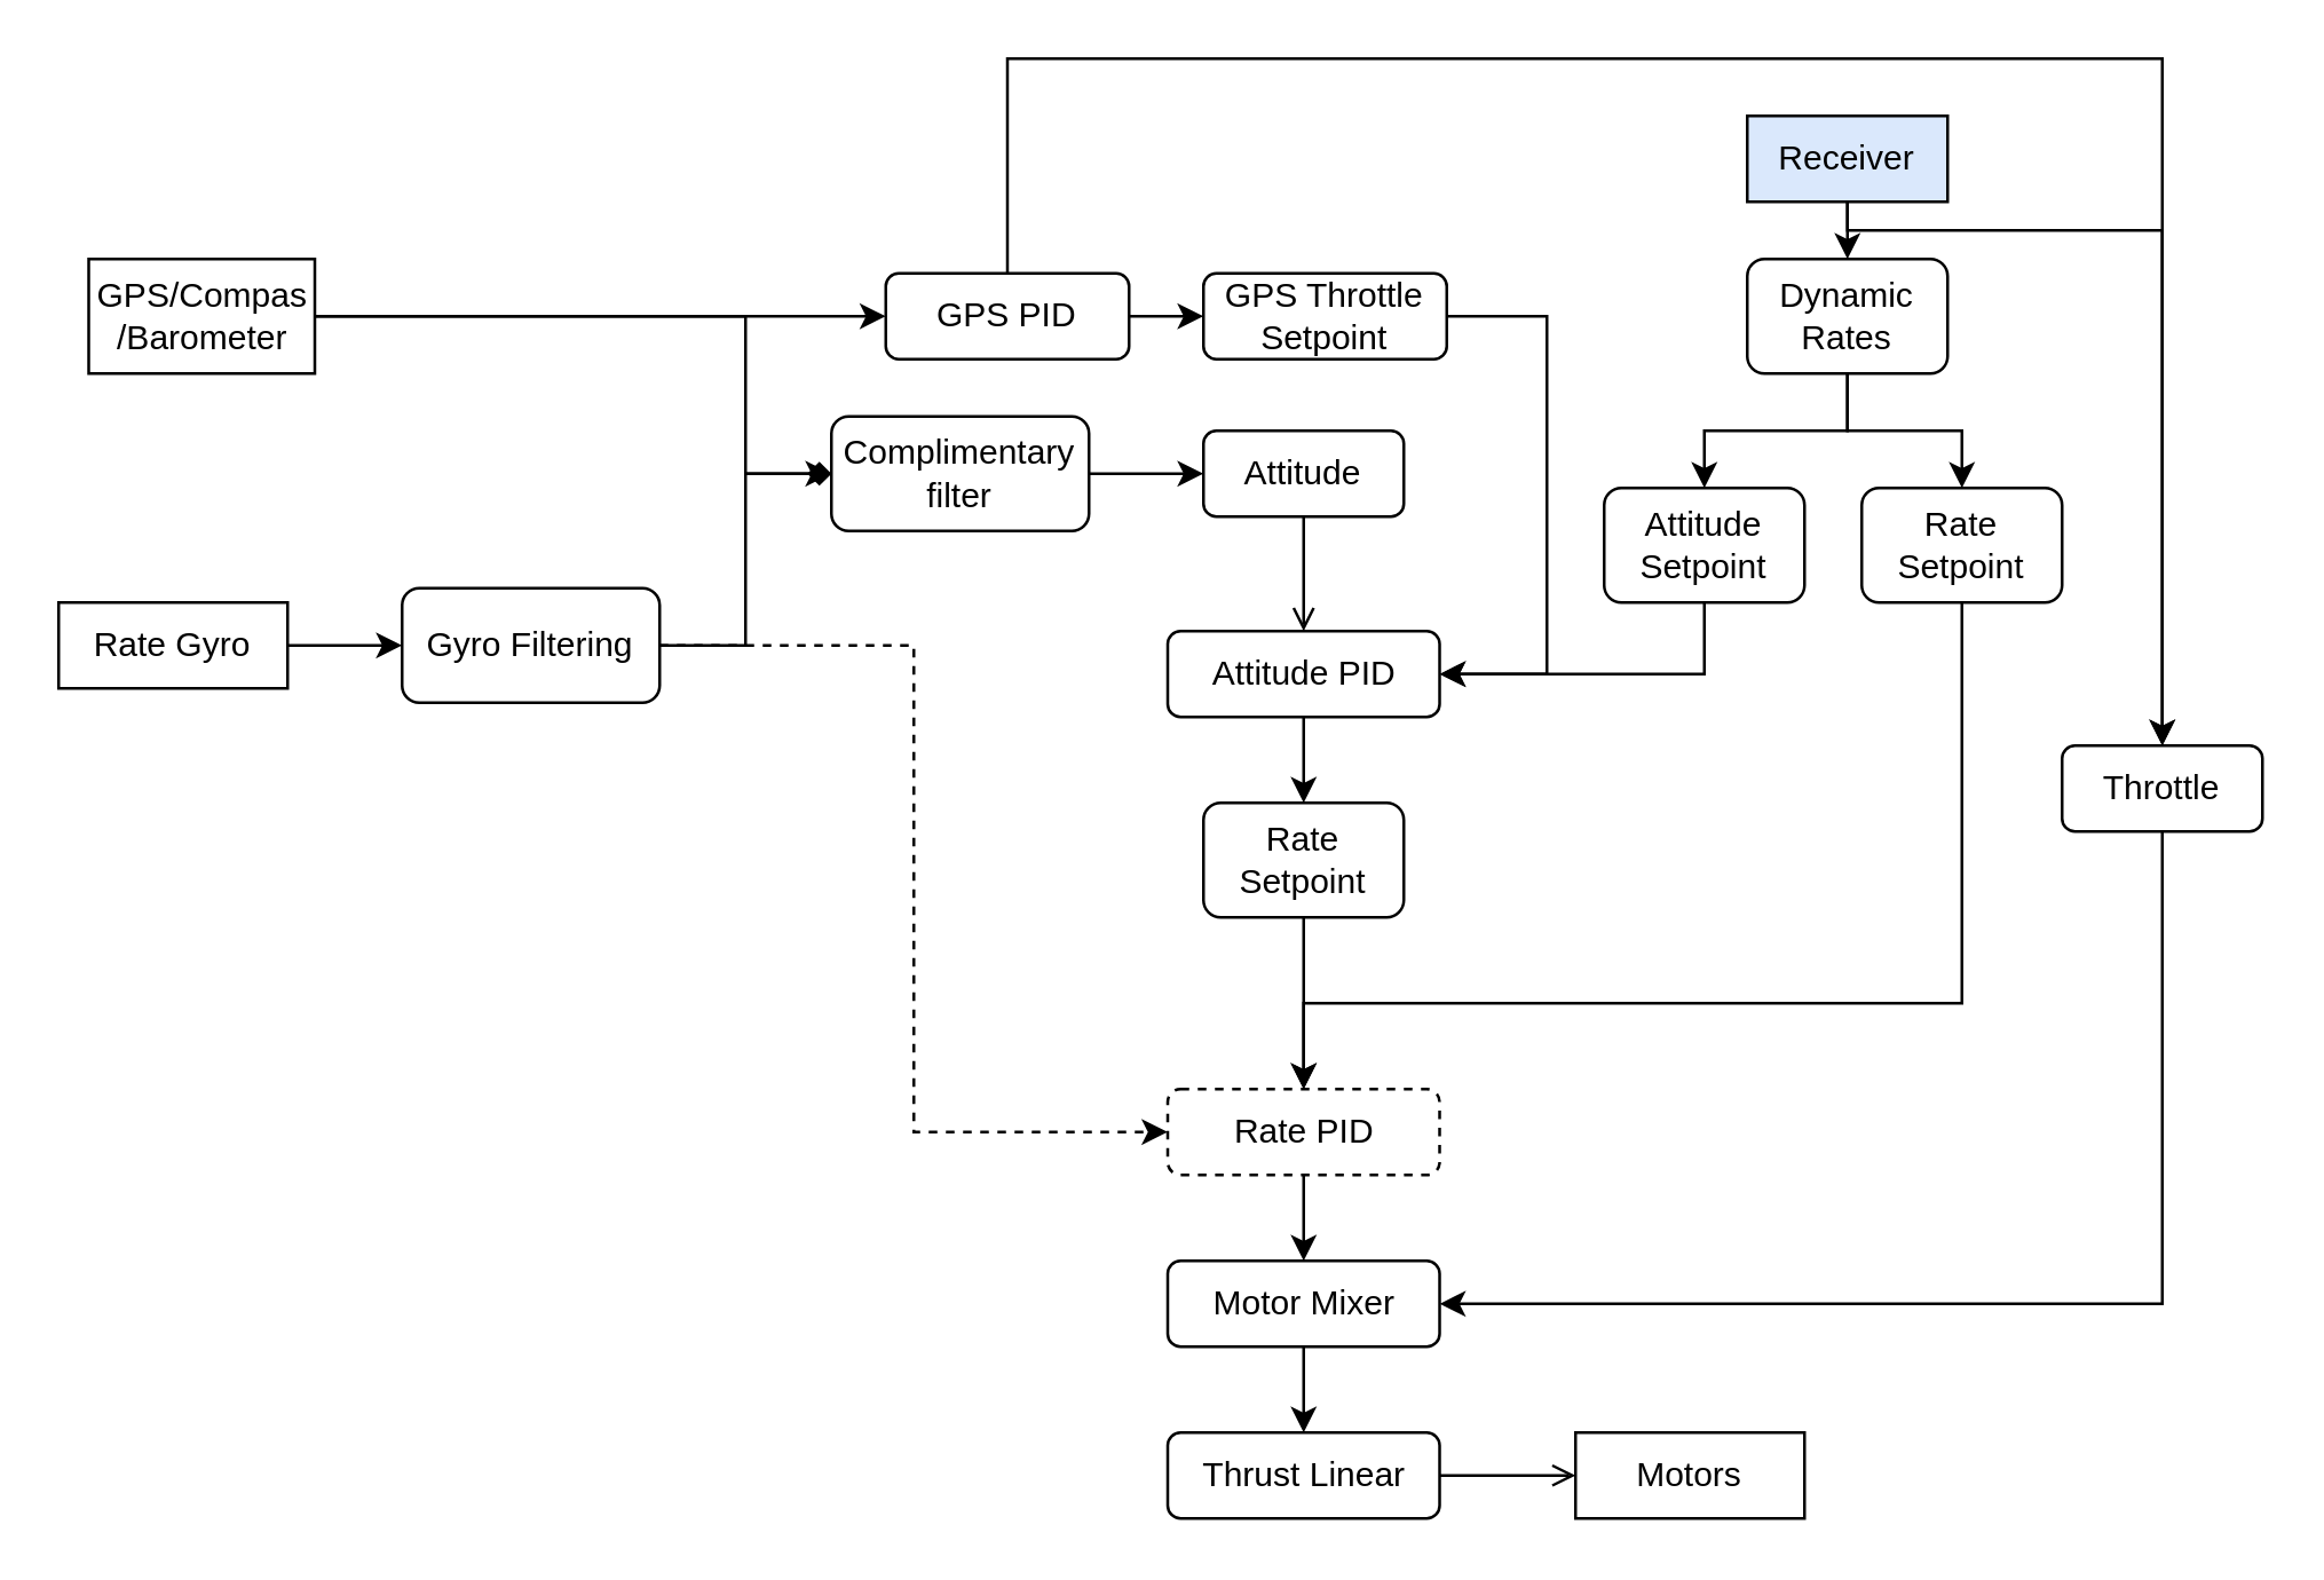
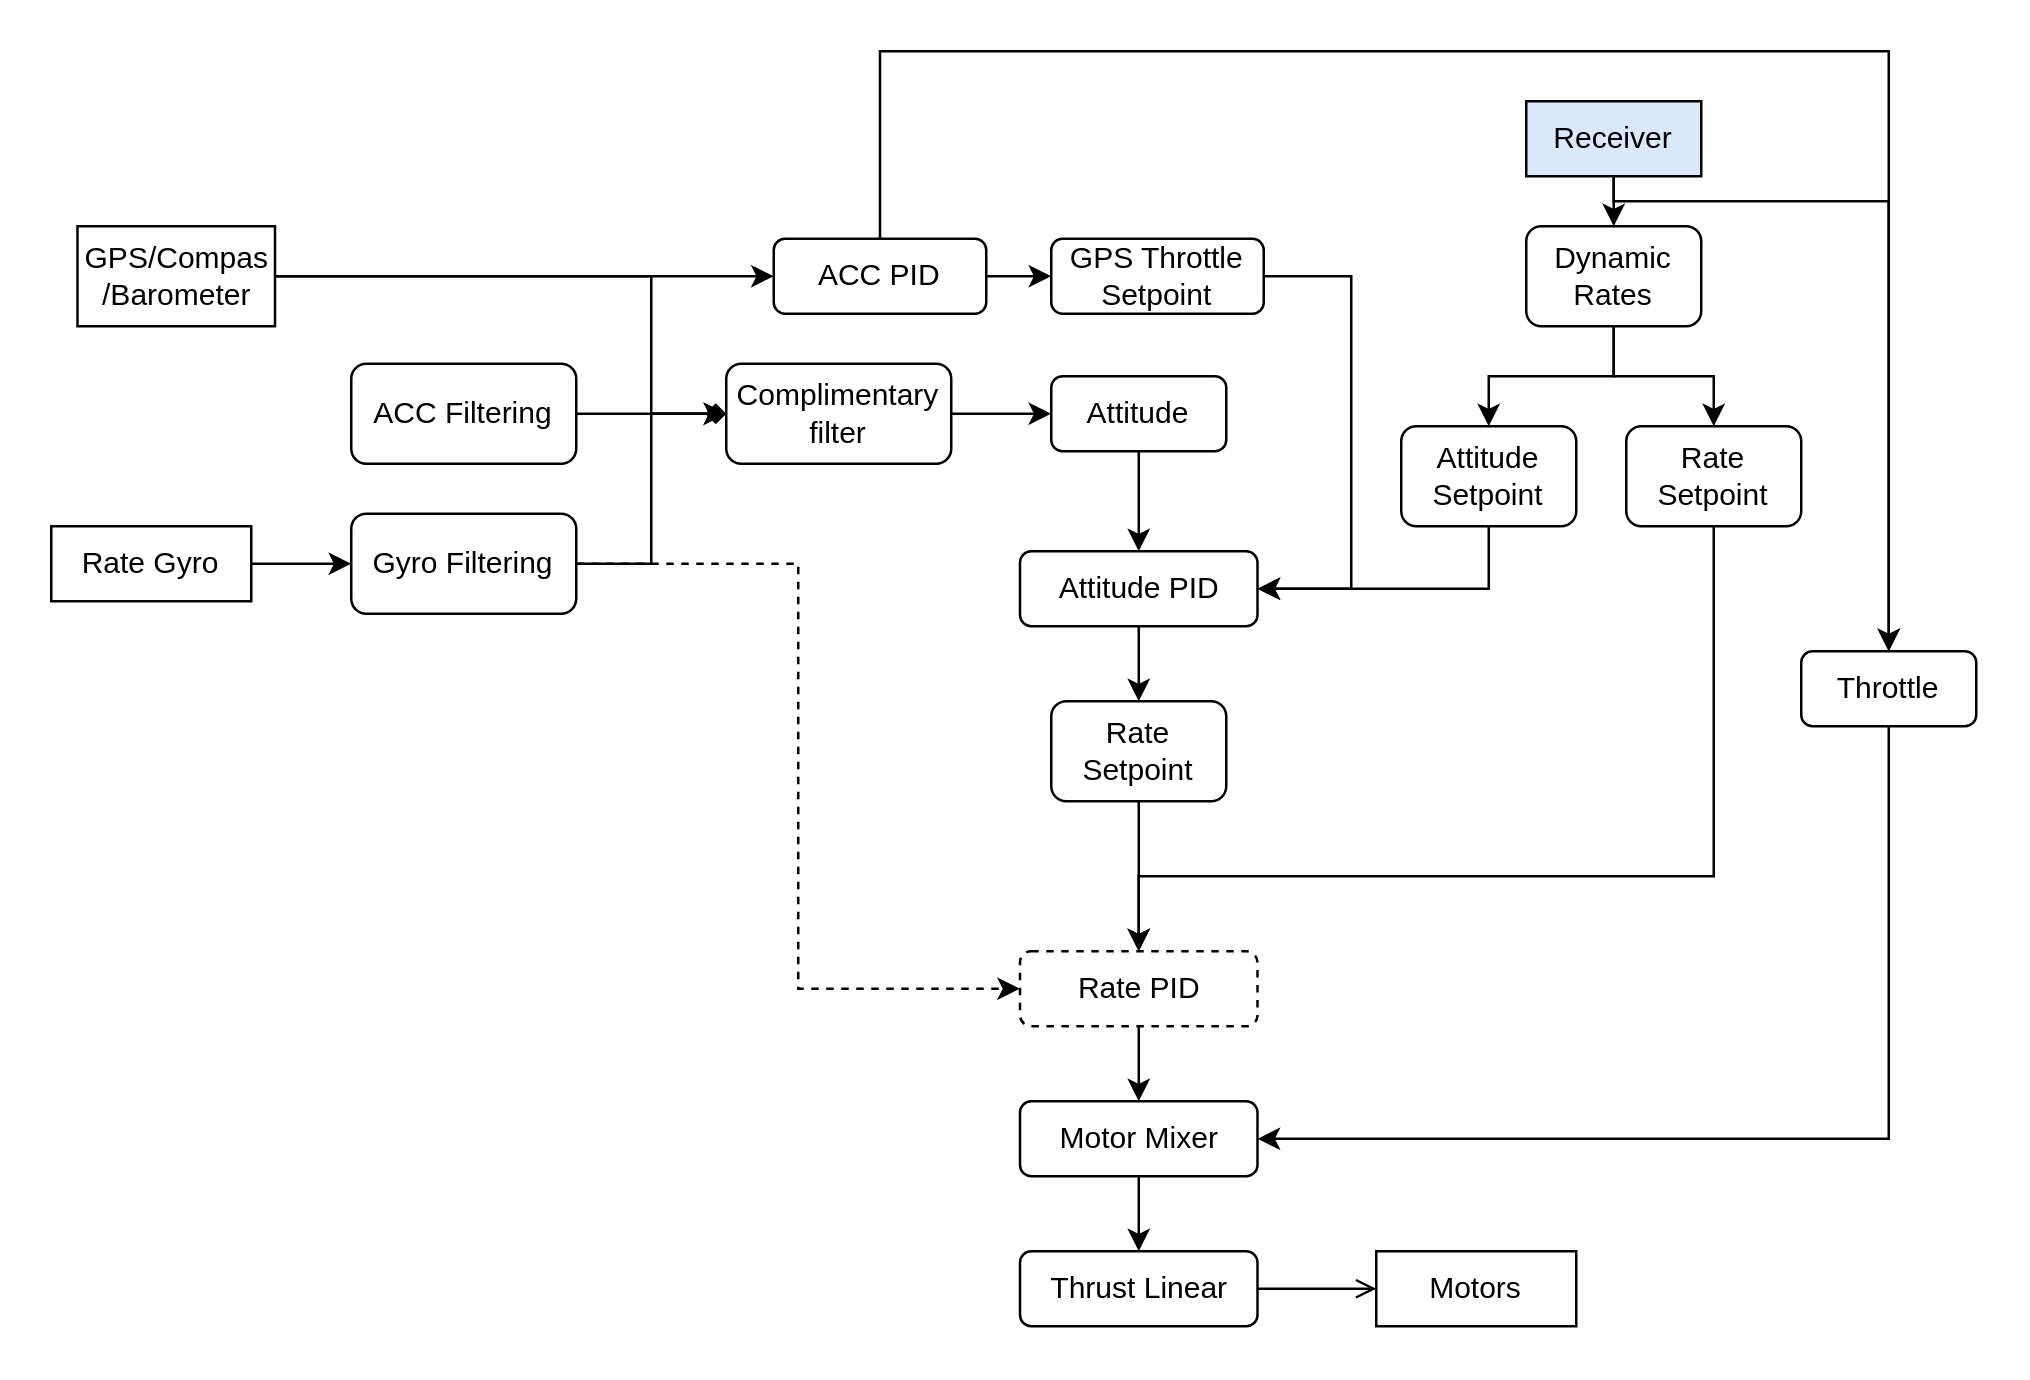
  <mxCell id="0" />
  <mxCell id="1" parent="0" />
  <mxCell id="2" style="edgeStyle=orthogonalEdgeStyle;rounded=0;orthogonalLoop=1;jettySize=auto;html=1;exitX=0.5;exitY=1;exitDx=0;exitDy=0;entryX=0.5;entryY=0;entryDx=0;entryDy=0;" edge="1" parent="1" source="4" target="25"><mxGeometry relative="1" as="geometry" /></mxCell>
  <mxCell id="3" style="edgeStyle=orthogonalEdgeStyle;rounded=0;orthogonalLoop=1;jettySize=auto;html=1;exitX=0.5;exitY=1;exitDx=0;exitDy=0;entryX=0.5;entryY=0;entryDx=0;entryDy=0;" edge="1" parent="1" source="4" target="42"><mxGeometry relative="1" as="geometry"><Array as="points"><mxPoint x="645" y="80" /><mxPoint x="755" y="80" /></Array></mxGeometry></mxCell>
  <mxCell id="4" value="Receiver" style="rounded=0;whiteSpace=wrap;html=1;fillColor=#dae8fc;" vertex="1" parent="1"><mxGeometry x="610" y="40" width="70" height="30" as="geometry" /></mxCell>
  <mxCell id="5" value="Rate Gyro" style="rounded=0;whiteSpace=wrap;html=1;" vertex="1" parent="1"><mxGeometry x="20" y="210" width="80" height="30" as="geometry" /></mxCell>
  <mxCell id="6" style="edgeStyle=orthogonalEdgeStyle;rounded=0;orthogonalLoop=1;jettySize=auto;html=1;exitX=1;exitY=0.5;exitDx=0;exitDy=0;entryX=0;entryY=0.5;entryDx=0;entryDy=0;endArrow=diamond;" edge="1" parent="1" source="8" target="16"><mxGeometry relative="1" as="geometry"><Array as="points"><mxPoint x="260" y="110" /><mxPoint x="260" y="165" /></Array></mxGeometry></mxCell>
  <mxCell id="7" style="edgeStyle=orthogonalEdgeStyle;rounded=0;orthogonalLoop=1;jettySize=auto;html=1;exitX=1;exitY=0.5;exitDx=0;exitDy=0;entryX=0;entryY=0.5;entryDx=0;entryDy=0;" edge="1" parent="1" source="8" target="28"><mxGeometry relative="1" as="geometry" /></mxCell>
  <mxCell id="8" value="GPS/Compas&lt;br&gt;/Barometer" style="rounded=0;whiteSpace=wrap;html=1;" vertex="1" parent="1"><mxGeometry x="30.5" y="90" width="79" height="40" as="geometry" /></mxCell>
  <mxCell id="9" value="" style="endArrow=classic;html=1;exitX=1;exitY=0.5;exitDx=0;exitDy=0;" edge="1" parent="1" source="5"><mxGeometry width="50" height="50" relative="1" as="geometry"><mxPoint x="140" y="250" as="sourcePoint" /><mxPoint x="140" y="225" as="targetPoint" /></mxGeometry></mxCell>
  <mxCell id="10" style="edgeStyle=orthogonalEdgeStyle;rounded=0;orthogonalLoop=1;jettySize=auto;html=1;exitX=1;exitY=0.5;exitDx=0;exitDy=0;entryX=0;entryY=0.5;entryDx=0;entryDy=0;" edge="1" parent="1" source="12" target="16"><mxGeometry relative="1" as="geometry"><mxPoint x="260" y="130" as="targetPoint" /><Array as="points"><mxPoint x="260" y="225" /><mxPoint x="260" y="165" /></Array></mxGeometry></mxCell>
  <mxCell id="11" style="edgeStyle=orthogonalEdgeStyle;rounded=0;orthogonalLoop=1;jettySize=auto;html=1;exitX=1;exitY=0.5;exitDx=0;exitDy=0;entryX=0;entryY=0.5;entryDx=0;entryDy=0;dashed=1;" edge="1" parent="1" source="12" target="36"><mxGeometry relative="1" as="geometry"><mxPoint x="290" y="225" as="targetPoint" /></mxGeometry></mxCell>
  <mxCell id="12" value="Gyro Filtering" style="rounded=1;whiteSpace=wrap;html=1;" vertex="1" parent="1"><mxGeometry x="140" y="205" width="90" height="40" as="geometry" /></mxCell>
+ <mxCell id="13" style="edgeStyle=orthogonalEdgeStyle;rounded=0;orthogonalLoop=1;jettySize=auto;html=1;exitX=1;exitY=0.5;exitDx=0;exitDy=0;entryX=0;entryY=0.5;entryDx=0;entryDy=0;" edge="1" parent="1" source="14" target="16"><mxGeometry relative="1" as="geometry" /></mxCell>
+ <mxCell id="14" value="ACC Filtering" style="rounded=1;whiteSpace=wrap;html=1;" vertex="1" parent="1"><mxGeometry x="140" y="145" width="90" height="40" as="geometry" /></mxCell>
  <mxCell id="15" style="edgeStyle=orthogonalEdgeStyle;rounded=0;orthogonalLoop=1;jettySize=auto;html=1;exitX=1;exitY=0.5;exitDx=0;exitDy=0;" edge="1" parent="1" source="16"><mxGeometry relative="1" as="geometry"><mxPoint x="420" y="165" as="targetPoint" /></mxGeometry></mxCell>
  <mxCell id="16" value="Complimentary filter" style="rounded=1;whiteSpace=wrap;html=1;" vertex="1" parent="1"><mxGeometry x="290" y="145" width="90" height="40" as="geometry" /></mxCell>
- <mxCell id="17" style="edgeStyle=orthogonalEdgeStyle;rounded=0;orthogonalLoop=1;jettySize=auto;html=1;exitX=0.5;exitY=1;exitDx=0;exitDy=0;entryX=0.5;entryY=0;entryDx=0;entryDy=0;endArrow=open;" edge="1" parent="1" source="18" target="32"><mxGeometry relative="1" as="geometry"><mxPoint x="455" y="210" as="targetPoint" /></mxGeometry></mxCell>
+ <mxCell id="17" style="edgeStyle=orthogonalEdgeStyle;rounded=0;orthogonalLoop=1;jettySize=auto;html=1;exitX=0.5;exitY=1;exitDx=0;exitDy=0;entryX=0.5;entryY=0;entryDx=0;entryDy=0;" edge="1" parent="1" source="18" target="32"><mxGeometry relative="1" as="geometry"><mxPoint x="455" y="210" as="targetPoint" /></mxGeometry></mxCell>
  <mxCell id="18" value="Attitude" style="rounded=1;whiteSpace=wrap;html=1;" vertex="1" parent="1"><mxGeometry x="420" y="150" width="70" height="30" as="geometry" /></mxCell>
  <mxCell id="19" style="edgeStyle=orthogonalEdgeStyle;rounded=0;orthogonalLoop=1;jettySize=auto;html=1;exitX=0.5;exitY=1;exitDx=0;exitDy=0;entryX=1;entryY=0.5;entryDx=0;entryDy=0;" edge="1" parent="1" source="20" target="32"><mxGeometry relative="1" as="geometry" /></mxCell>
  <mxCell id="20" value="Attitude Setpoint" style="rounded=1;whiteSpace=wrap;html=1;" vertex="1" parent="1"><mxGeometry x="560" y="170" width="70" height="40" as="geometry" /></mxCell>
  <mxCell id="21" style="edgeStyle=orthogonalEdgeStyle;rounded=0;orthogonalLoop=1;jettySize=auto;html=1;exitX=0.5;exitY=1;exitDx=0;exitDy=0;" edge="1" parent="1" source="22" target="36"><mxGeometry relative="1" as="geometry"><Array as="points"><mxPoint x="685" y="350" /><mxPoint x="455" y="350" /></Array></mxGeometry></mxCell>
  <mxCell id="22" value="Rate Setpoint" style="rounded=1;whiteSpace=wrap;html=1;" vertex="1" parent="1"><mxGeometry x="650" y="170" width="70" height="40" as="geometry" /></mxCell>
  <mxCell id="23" style="edgeStyle=orthogonalEdgeStyle;rounded=0;orthogonalLoop=1;jettySize=auto;html=1;exitX=0.5;exitY=1;exitDx=0;exitDy=0;entryX=0.5;entryY=0;entryDx=0;entryDy=0;" edge="1" parent="1" source="25" target="20"><mxGeometry relative="1" as="geometry" /></mxCell>
  <mxCell id="24" style="edgeStyle=orthogonalEdgeStyle;rounded=0;orthogonalLoop=1;jettySize=auto;html=1;exitX=0.5;exitY=1;exitDx=0;exitDy=0;entryX=0.5;entryY=0;entryDx=0;entryDy=0;" edge="1" parent="1" source="25" target="22"><mxGeometry relative="1" as="geometry" /></mxCell>
  <mxCell id="25" value="Dynamic Rates" style="rounded=1;whiteSpace=wrap;html=1;" vertex="1" parent="1"><mxGeometry x="610" y="90" width="70" height="40" as="geometry" /></mxCell>
  <mxCell id="26" style="edgeStyle=orthogonalEdgeStyle;rounded=0;orthogonalLoop=1;jettySize=auto;html=1;exitX=1;exitY=0.5;exitDx=0;exitDy=0;" edge="1" parent="1" source="28"><mxGeometry relative="1" as="geometry"><mxPoint x="420" y="110" as="targetPoint" /></mxGeometry></mxCell>
  <mxCell id="27" style="edgeStyle=orthogonalEdgeStyle;rounded=0;orthogonalLoop=1;jettySize=auto;html=1;exitX=0.5;exitY=0;exitDx=0;exitDy=0;entryX=0.5;entryY=0;entryDx=0;entryDy=0;" edge="1" parent="1" source="28" target="42"><mxGeometry relative="1" as="geometry"><Array as="points"><mxPoint x="352" y="20" /><mxPoint x="755" y="20" /></Array></mxGeometry></mxCell>
- <mxCell id="28" value="GPS PID" style="rounded=1;whiteSpace=wrap;html=1;" vertex="1" parent="1"><mxGeometry x="309" y="95" width="85" height="30" as="geometry" /></mxCell>
+ <mxCell id="28" value="ACC PID" style="rounded=1;whiteSpace=wrap;html=1;" vertex="1" parent="1"><mxGeometry x="309" y="95" width="85" height="30" as="geometry" /></mxCell>
  <mxCell id="29" style="edgeStyle=orthogonalEdgeStyle;rounded=0;orthogonalLoop=1;jettySize=auto;html=1;exitX=1;exitY=0.5;exitDx=0;exitDy=0;entryX=1;entryY=0.5;entryDx=0;entryDy=0;" edge="1" parent="1" source="30" target="32"><mxGeometry relative="1" as="geometry"><Array as="points"><mxPoint x="540" y="110" /><mxPoint x="540" y="235" /></Array></mxGeometry></mxCell>
  <mxCell id="30" value="GPS Throttle Setpoint" style="rounded=1;whiteSpace=wrap;html=1;" vertex="1" parent="1"><mxGeometry x="420" y="95" width="85" height="30" as="geometry" /></mxCell>
  <mxCell id="31" style="edgeStyle=orthogonalEdgeStyle;rounded=0;orthogonalLoop=1;jettySize=auto;html=1;exitX=0.5;exitY=1;exitDx=0;exitDy=0;" edge="1" parent="1" source="32"><mxGeometry relative="1" as="geometry"><mxPoint x="455" y="280" as="targetPoint" /></mxGeometry></mxCell>
  <mxCell id="32" value="Attitude PID" style="rounded=1;whiteSpace=wrap;html=1;" vertex="1" parent="1"><mxGeometry x="407.5" y="220" width="95" height="30" as="geometry" /></mxCell>
  <mxCell id="33" style="edgeStyle=orthogonalEdgeStyle;rounded=0;orthogonalLoop=1;jettySize=auto;html=1;exitX=0.5;exitY=1;exitDx=0;exitDy=0;entryX=0.5;entryY=0;entryDx=0;entryDy=0;" edge="1" parent="1" source="34" target="36"><mxGeometry relative="1" as="geometry" /></mxCell>
  <mxCell id="34" value="Rate Setpoint" style="rounded=1;whiteSpace=wrap;html=1;" vertex="1" parent="1"><mxGeometry x="420" y="280" width="70" height="40" as="geometry" /></mxCell>
  <mxCell id="35" style="edgeStyle=orthogonalEdgeStyle;rounded=0;orthogonalLoop=1;jettySize=auto;html=1;exitX=0.5;exitY=1;exitDx=0;exitDy=0;" edge="1" parent="1" source="36"><mxGeometry relative="1" as="geometry"><mxPoint x="455" y="440" as="targetPoint" /></mxGeometry></mxCell>
  <mxCell id="36" value="Rate PID" style="rounded=1;whiteSpace=wrap;html=1;dashed=1;" vertex="1" parent="1"><mxGeometry x="407.5" y="380" width="95" height="30" as="geometry" /></mxCell>
  <mxCell id="37" style="edgeStyle=orthogonalEdgeStyle;rounded=0;orthogonalLoop=1;jettySize=auto;html=1;exitX=0.5;exitY=1;exitDx=0;exitDy=0;entryX=0.5;entryY=0;entryDx=0;entryDy=0;" edge="1" parent="1" source="38" target="40"><mxGeometry relative="1" as="geometry" /></mxCell>
  <mxCell id="38" value="Motor Mixer" style="rounded=1;whiteSpace=wrap;html=1;" vertex="1" parent="1"><mxGeometry x="407.5" y="440" width="95" height="30" as="geometry" /></mxCell>
  <mxCell id="39" style="edgeStyle=orthogonalEdgeStyle;rounded=0;orthogonalLoop=1;jettySize=auto;html=1;exitX=1;exitY=0.5;exitDx=0;exitDy=0;entryX=0;entryY=0.5;entryDx=0;entryDy=0;endArrow=open;" edge="1" parent="1" source="40" target="43"><mxGeometry relative="1" as="geometry" /></mxCell>
  <mxCell id="40" value="Thrust Linear" style="rounded=1;whiteSpace=wrap;html=1;" vertex="1" parent="1"><mxGeometry x="407.5" y="500" width="95" height="30" as="geometry" /></mxCell>
  <mxCell id="41" style="edgeStyle=orthogonalEdgeStyle;rounded=0;orthogonalLoop=1;jettySize=auto;html=1;exitX=0.5;exitY=1;exitDx=0;exitDy=0;entryX=1;entryY=0.5;entryDx=0;entryDy=0;" edge="1" parent="1" source="42" target="38"><mxGeometry relative="1" as="geometry" /></mxCell>
  <mxCell id="42" value="Throttle" style="rounded=1;whiteSpace=wrap;html=1;" vertex="1" parent="1"><mxGeometry x="720" y="260" width="70" height="30" as="geometry" /></mxCell>
  <mxCell id="43" value="Motors" style="rounded=0;whiteSpace=wrap;html=1;" vertex="1" parent="1"><mxGeometry x="550" y="500" width="80" height="30" as="geometry" /></mxCell>
